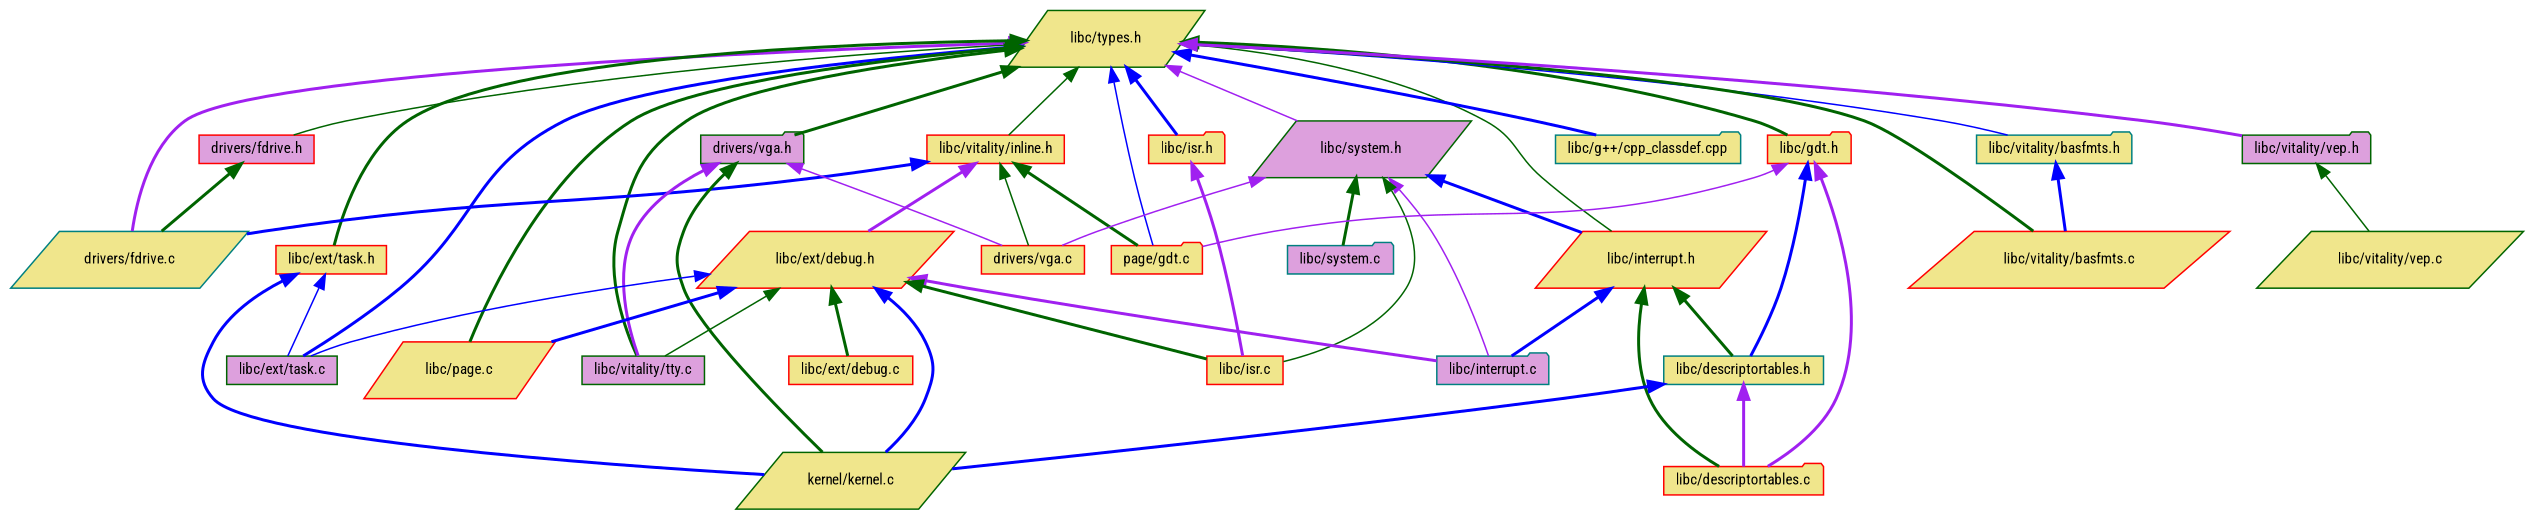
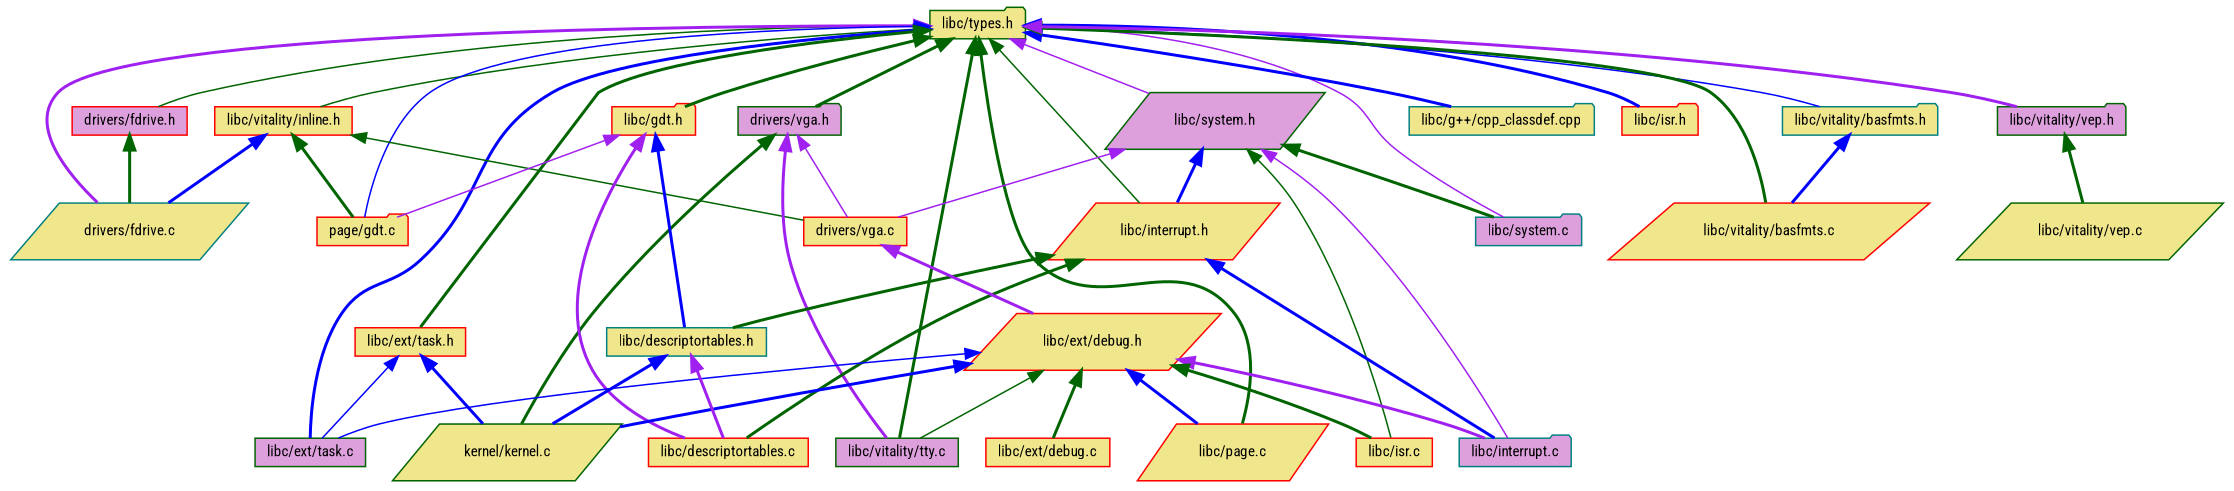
  digraph {
    fontname="Roboto Condensed"
    node [color=red fillcolor=khaki fontname="Roboto Condensed" fontsize=10 shape=folder style=filled]
    edge [color=darkgreen dir=back fontname="Roboto Condensed" fontsize=10 labelfontname=Helvetica labelfontsize=10 style=bold]
-   n1 [color=darkgreen fontcolor=black height=0.2 label="libc/types.h" shape=parallelogram width=0.4]
+   n1 [color=darkgreen fontcolor=black height=0.2 label="libc/types.h" width=0.4]
    n2 [fillcolor=plum height=0.2 label="drivers/fdrive.h" shape=box width=0.4]
    n3 [color=teal height=0.2 label="drivers/fdrive.c" shape=parallelogram width=0.4]
    n4 [height=0.2 label="libc/vitality/inline.h" shape=box width=0.4]
    n5 [color=darkgreen fillcolor=plum height=0.2 label="libc/ext/task.c" shape=box width=0.4]
    n6 [height=0.2 label="libc/page.c" shape=parallelogram width=0.4]
    n7 [color=darkgreen fillcolor=plum height=0.2 label="libc/vitality/tty.c" shape=box width=0.4]
    n8 [height=0.2 label="page/gdt.c" width=0.4]
    n9 [color=darkgreen fillcolor=plum height=0.2 label="drivers/vga.h" width=0.4]
    n10 [color=darkgreen fillcolor=plum height=0.2 label="libc/system.h" shape=parallelogram width=0.4]
    n11 [height=0.2 label="libc/interrupt.h" shape=parallelogram width=0.4]
    n12 [color=teal fillcolor=plum height=0.2 label="libc/system.c" width=0.4]
    n13 [height=0.2 label="libc/gdt.h" width=0.4]
    n14 [height=0.2 label="libc/ext/task.h" shape=box width=0.4]
    n15 [color=teal height=0.2 label="libc/g++/cpp_classdef.cpp" width=0.4]
    n16 [height=0.2 label="libc/isr.h" width=0.4]
    n17 [color=teal height=0.2 label="libc/vitality/basfmts.h" width=0.4]
    n18 [height=0.2 label="libc/vitality/basfmts.c" shape=parallelogram width=0.4]
    n19 [color=darkgreen fillcolor=plum height=0.2 label="libc/vitality/vep.h" width=0.4]
    n20 [height=0.2 label="drivers/vga.c" shape=box width=0.4]
    n21 [height=0.2 label="libc/ext/debug.h" shape=parallelogram width=0.4]
    n22 [color=darkgreen height=0.2 label="kernel/kernel.c" shape=parallelogram width=0.4]
    n23 [color=teal fillcolor=plum height=0.2 label="libc/interrupt.c" width=0.4]
    n24 [height=0.2 label="libc/isr.c" shape=box width=0.4]
    n25 [color=teal height=0.2 label="libc/descriptortables.h" shape=box width=0.4]
-   n26 [height=0.2 label="libc/descriptortables.c" width=0.4]
+   n26 [height=0.2 label="libc/descriptortables.c" shape=box width=0.4]
    n27 [color=darkgreen height=0.2 label="libc/vitality/vep.c" shape=parallelogram width=0.4]
    n28 [height=0.2 label="libc/ext/debug.c" shape=box width=0.4]
    n1 -> n2 [style=solid]
    n1 -> n3 [color=purple]
    n1 -> n4 [style=solid]
    n1 -> n5 [color=blue]
    n1 -> n6
    n1 -> n7
    n1 -> n8 [color=blue style=solid]
    n1 -> n9
    n1 -> n10 [color=purple style=solid]
    n1 -> n11 [style=solid]
+   n1 -> n12 [color=purple style=solid]
    n1 -> n13
    n1 -> n14
    n1 -> n15 [color=blue]
    n1 -> n16 [color=blue]
    n1 -> n17 [color=blue style=solid]
    n1 -> n18
    n1 -> n19 [color=purple]
    n2 -> n3
    n4 -> n3 [color=blue]
    n4 -> n8
    n4 -> n20 [style=solid]
-   n4 -> n21 [color=purple]
+   n20 -> n21 [color=purple]
    n9 -> n7 [color=purple]
    n9 -> n20 [color=purple style=solid]
    n9 -> n22
    n10 -> n11 [color=blue]
    n10 -> n12
    n10 -> n20 [color=purple style=solid]
    n10 -> n23 [color=purple style=solid]
    n10 -> n24 [style=solid]
    n11 -> n23 [color=blue]
    n11 -> n25
    n11 -> n26
    n13 -> n8 [color=purple style=solid]
    n13 -> n25 [color=blue]
    n13 -> n26 [color=purple]
    n14 -> n5 [color=blue style=solid]
    n14 -> n22 [color=blue]
-   n16 -> n24 [color=purple]
    n17 -> n18 [color=blue]
-   n19 -> n27 [style=solid]
+   n19 -> n27
    n21 -> n5 [color=blue style=solid]
    n21 -> n6 [color=blue]
    n21 -> n7 [style=solid]
    n21 -> n22 [color=blue]
    n21 -> n23 [color=purple]
    n21 -> n24
    n21 -> n28
    n25 -> n22 [color=blue]
    n25 -> n26 [color=purple]
  }
